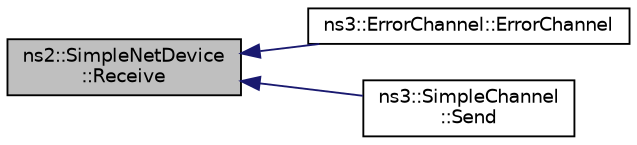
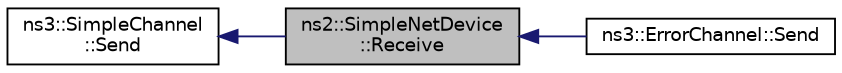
  digraph {
    rankdir=LR
    node [color=black fillcolor=white fontname=Helvetica fontsize=10 shape=record style=filled]
    edge [color=midnightblue dir=back fontname=Helvetica fontsize=10 labelfontname=Helvetica labelfontsize=10 style=solid]
    n1 [fillcolor=grey75 fontcolor=black height=0.2 label="ns2::SimpleNetDevice\l::Receive" width=0.4]
-   n2 [height=0.2 label="ns3::ErrorChannel::ErrorChannel" width=0.4]
+   n2 [height=0.2 label="ns3::ErrorChannel::Send" width=0.4]
    n3 [height=0.2 label="ns3::SimpleChannel\l::Send" width=0.4]
    n1 -> n2
-   n1 -> n3
+   n3 -> n1
  }
